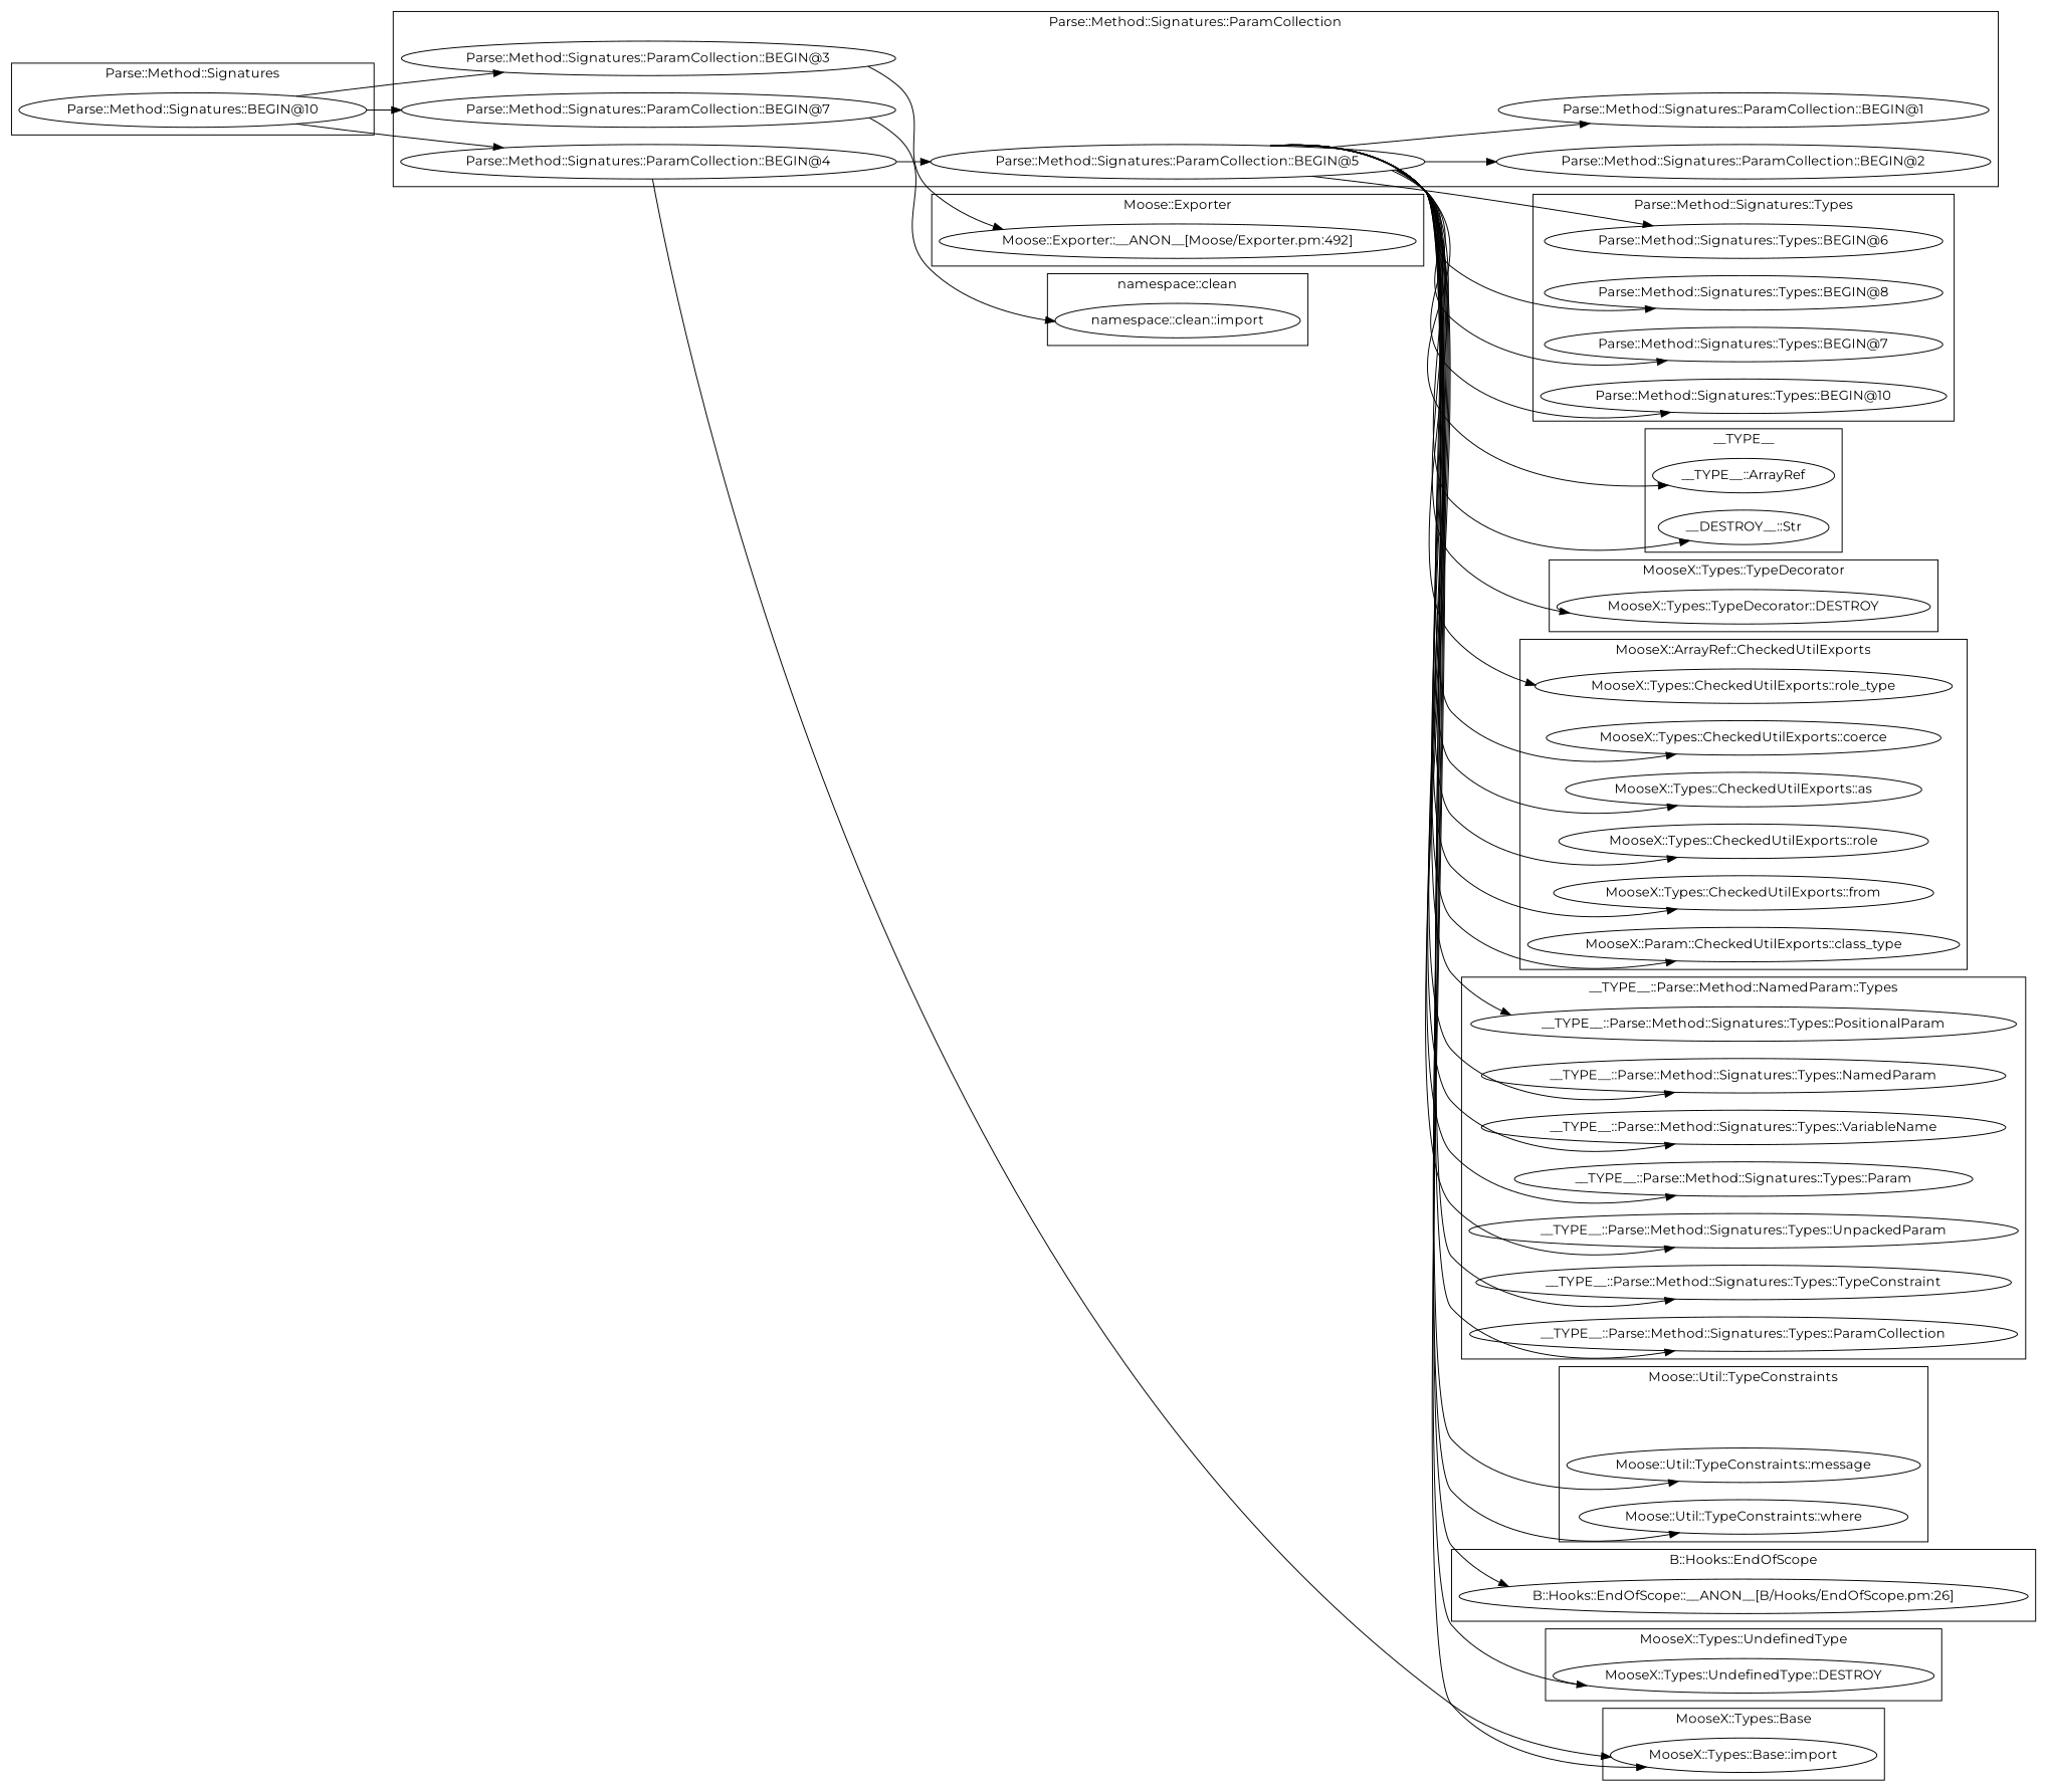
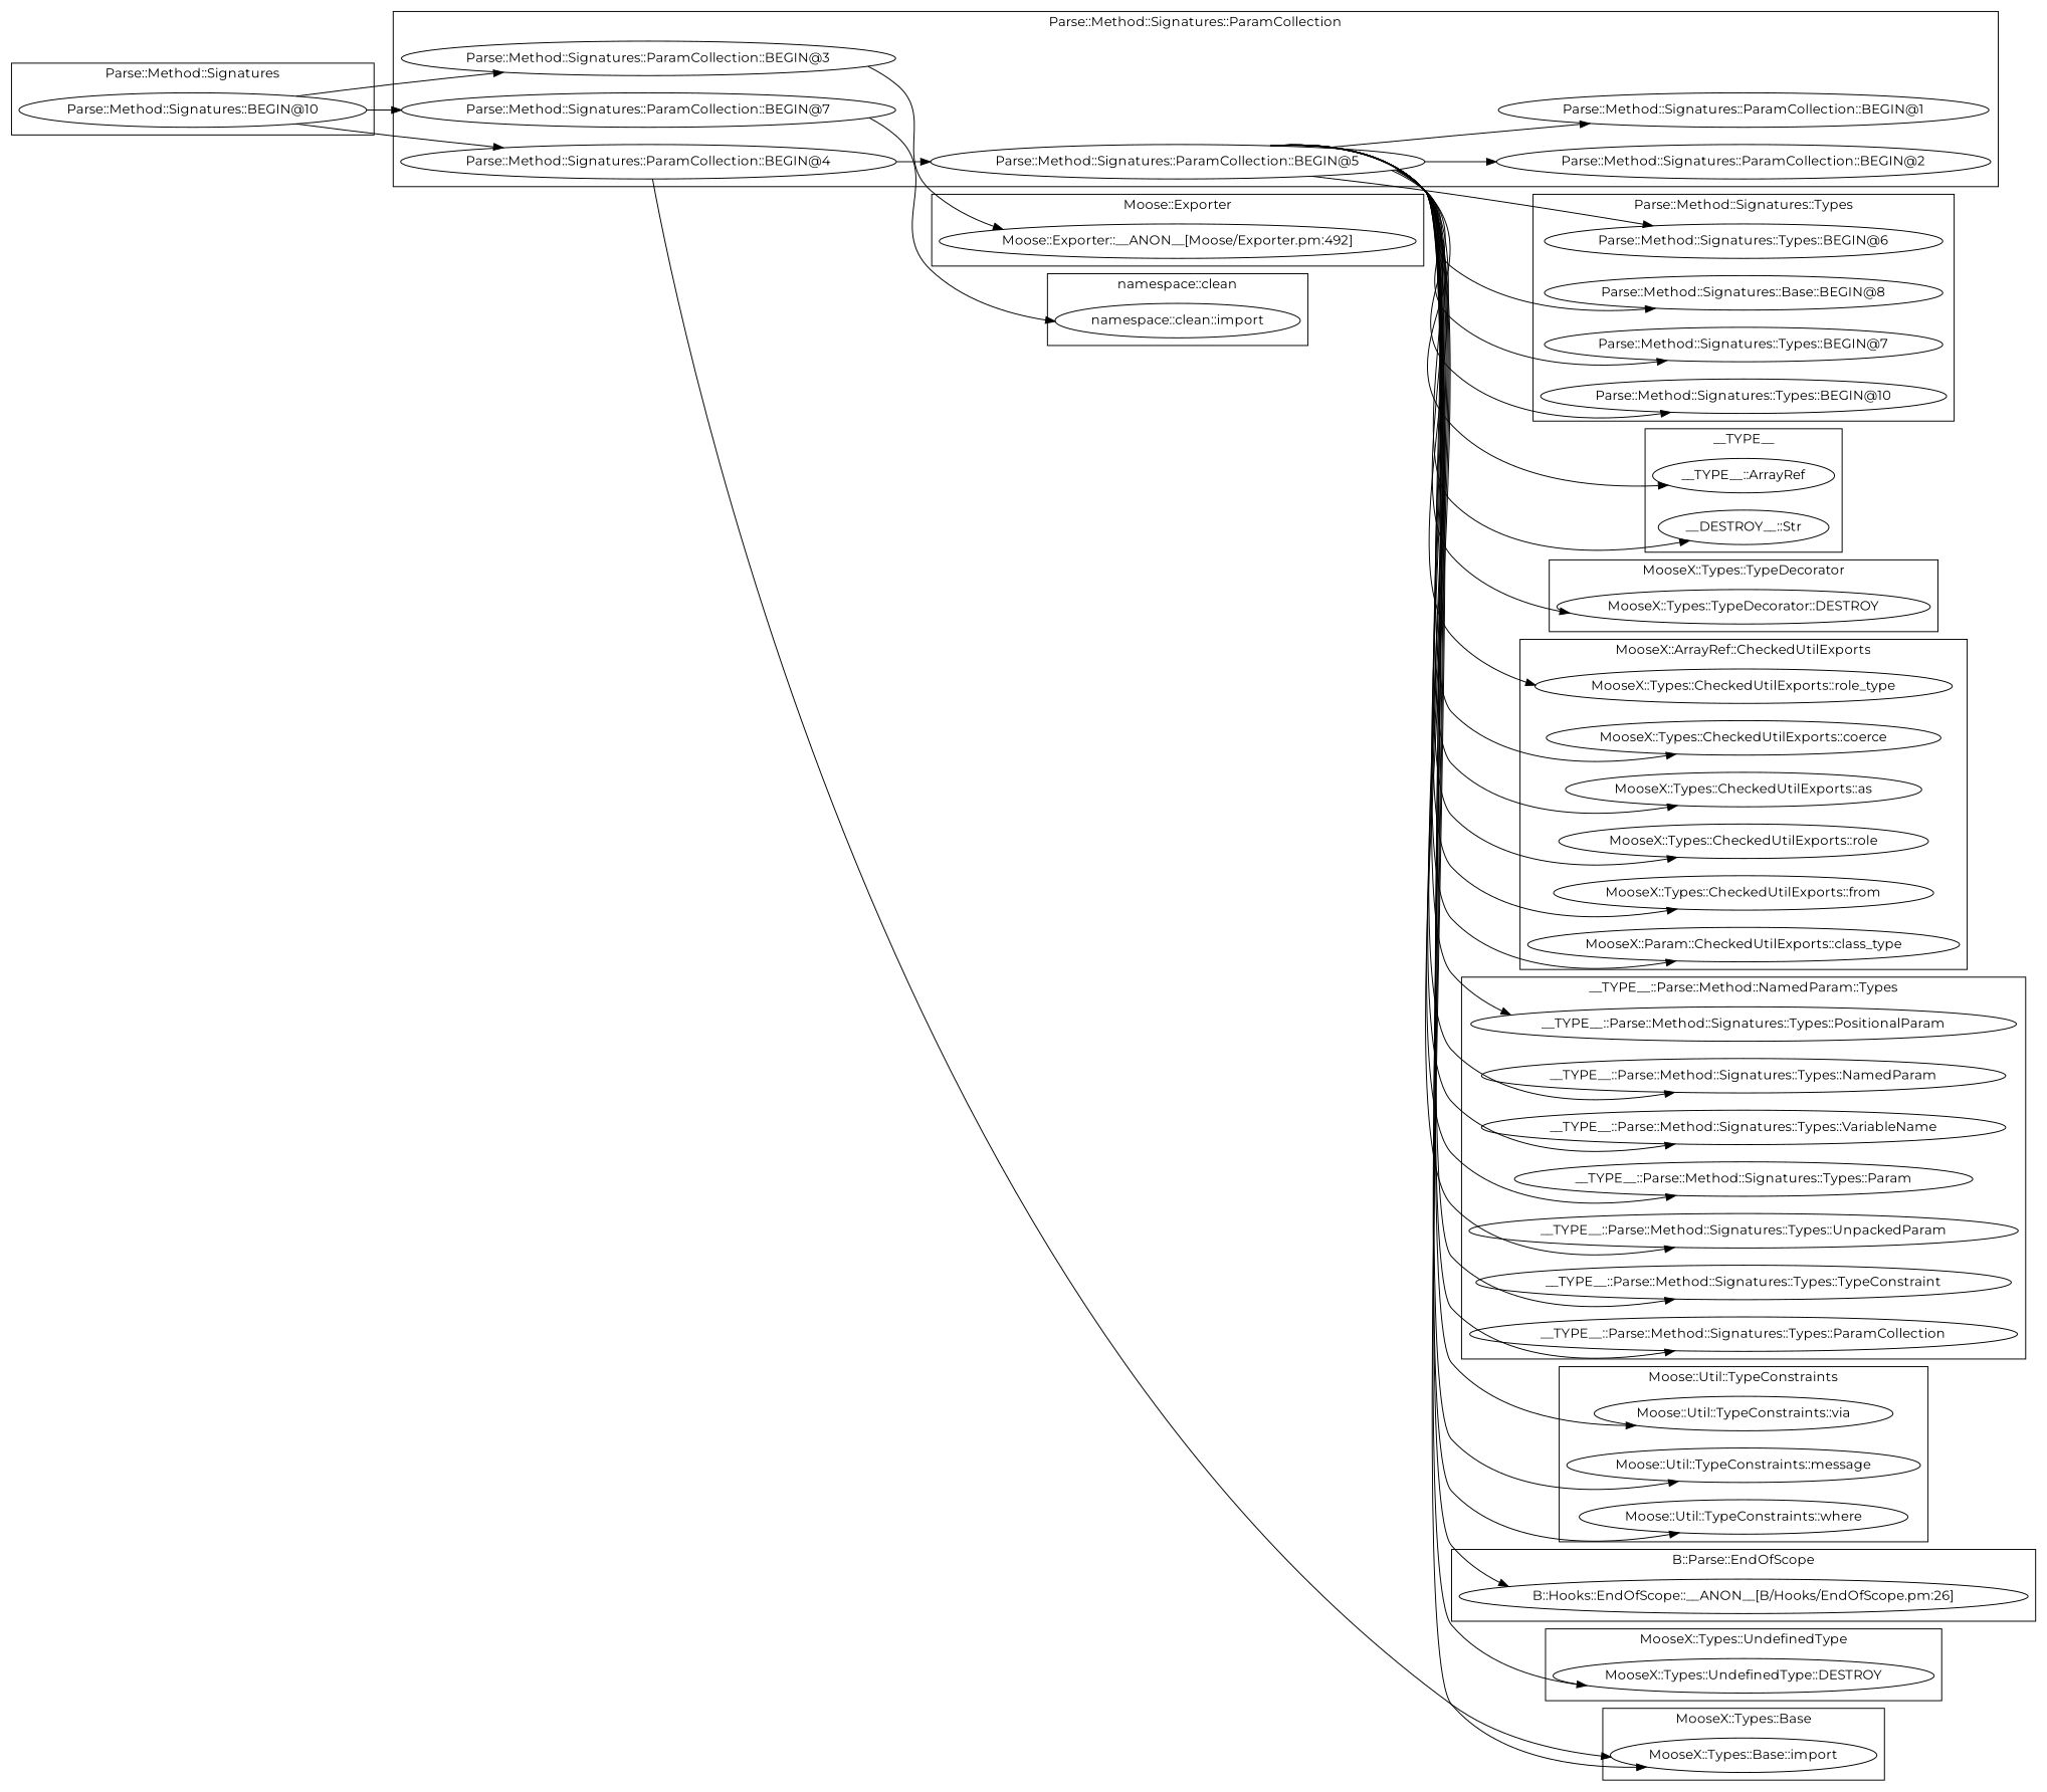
  digraph {
    fontname=Montserrat
    rankdir=LR
    node [fontname=Montserrat]
    edge [fontname=Montserrat]
    "namespace::clean::import"
    "Parse::Method::Signatures::Types::BEGIN@6"
-   "Parse::Method::Signatures::Types::BEGIN@8"
+   "Parse::Method::Signatures::Types::BEGIN@8" [label="Parse::Method::Signatures::Base::BEGIN@8"]
    "Parse::Method::Signatures::Types::BEGIN@7"
    "Parse::Method::Signatures::Types::BEGIN@10"
    "__TYPE__::ArrayRef"
    n7 [label="__DESTROY__::Str"]
    "Parse::Method::Signatures::BEGIN@10"
    "MooseX::Types::TypeDecorator::DESTROY"
    "Parse::Method::Signatures::ParamCollection::BEGIN@3"
    "Parse::Method::Signatures::ParamCollection::BEGIN@2"
    "Parse::Method::Signatures::ParamCollection::BEGIN@7"
    "Parse::Method::Signatures::ParamCollection::BEGIN@5"
    "Parse::Method::Signatures::ParamCollection::BEGIN@1"
    "Parse::Method::Signatures::ParamCollection::BEGIN@4"
    "MooseX::Types::CheckedUtilExports::as"
    n17 [label="MooseX::Types::CheckedUtilExports::role"]
    "MooseX::Types::CheckedUtilExports::from"
    n19 [label="MooseX::Param::CheckedUtilExports::class_type"]
    "MooseX::Types::CheckedUtilExports::role_type"
    "MooseX::Types::CheckedUtilExports::coerce"
    "MooseX::Types::Base::import"
    "__TYPE__::Parse::Method::Signatures::Types::PositionalParam"
    "__TYPE__::Parse::Method::Signatures::Types::NamedParam"
    "__TYPE__::Parse::Method::Signatures::Types::VariableName"
    "__TYPE__::Parse::Method::Signatures::Types::Param"
    "__TYPE__::Parse::Method::Signatures::Types::UnpackedParam"
    "__TYPE__::Parse::Method::Signatures::Types::TypeConstraint"
    "__TYPE__::Parse::Method::Signatures::Types::ParamCollection"
    "Moose::Exporter::__ANON__[Moose/Exporter.pm:492]"
    "Moose::Util::TypeConstraints::where"
+   "Moose::Util::TypeConstraints::via"
    "Moose::Util::TypeConstraints::message"
    "B::Hooks::EndOfScope::__ANON__[B/Hooks/EndOfScope.pm:26]"
    "MooseX::Types::UndefinedType::DESTROY"
    subgraph cluster_1 {
      label="namespace::clean"
      "namespace::clean::import"
    }
    subgraph cluster_2 {
      label="Parse::Method::Signatures::Types"
      "Parse::Method::Signatures::Types::BEGIN@6"
      "Parse::Method::Signatures::Types::BEGIN@8"
      "Parse::Method::Signatures::Types::BEGIN@7"
      "Parse::Method::Signatures::Types::BEGIN@10"
    }
    subgraph cluster_3 {
      label=__TYPE__
      "__TYPE__::ArrayRef"
      n7
    }
    subgraph cluster_4 {
      label="Parse::Method::Signatures"
      "Parse::Method::Signatures::BEGIN@10"
    }
    subgraph cluster_5 {
      label="MooseX::Types::TypeDecorator"
      "MooseX::Types::TypeDecorator::DESTROY"
    }
    subgraph cluster_6 {
      label="Parse::Method::Signatures::ParamCollection"
      "Parse::Method::Signatures::ParamCollection::BEGIN@3"
      "Parse::Method::Signatures::ParamCollection::BEGIN@2"
      "Parse::Method::Signatures::ParamCollection::BEGIN@7"
      "Parse::Method::Signatures::ParamCollection::BEGIN@5"
      "Parse::Method::Signatures::ParamCollection::BEGIN@1"
      "Parse::Method::Signatures::ParamCollection::BEGIN@4"
    }
    subgraph cluster_7 {
      label="MooseX::ArrayRef::CheckedUtilExports"
      "MooseX::Types::CheckedUtilExports::as"
      n17
      "MooseX::Types::CheckedUtilExports::from"
      n19
      "MooseX::Types::CheckedUtilExports::role_type"
      "MooseX::Types::CheckedUtilExports::coerce"
    }
    subgraph cluster_8 {
      label="MooseX::Types::Base"
      "MooseX::Types::Base::import"
    }
    subgraph cluster_9 {
      label="__TYPE__::Parse::Method::NamedParam::Types"
      "__TYPE__::Parse::Method::Signatures::Types::PositionalParam"
      "__TYPE__::Parse::Method::Signatures::Types::NamedParam"
      "__TYPE__::Parse::Method::Signatures::Types::VariableName"
      "__TYPE__::Parse::Method::Signatures::Types::Param"
      "__TYPE__::Parse::Method::Signatures::Types::UnpackedParam"
      "__TYPE__::Parse::Method::Signatures::Types::TypeConstraint"
      "__TYPE__::Parse::Method::Signatures::Types::ParamCollection"
    }
    subgraph cluster_10 {
      label="Moose::Exporter"
      "Moose::Exporter::__ANON__[Moose/Exporter.pm:492]"
    }
    subgraph cluster_11 {
      label="Moose::Util::TypeConstraints"
      "Moose::Util::TypeConstraints::where"
+     "Moose::Util::TypeConstraints::via"
      "Moose::Util::TypeConstraints::message"
    }
    subgraph cluster_12 {
-     label="B::Hooks::EndOfScope"
+     label="B::Parse::EndOfScope"
      "B::Hooks::EndOfScope::__ANON__[B/Hooks/EndOfScope.pm:26]"
    }
    subgraph cluster_13 {
      label="MooseX::Types::UndefinedType"
      "MooseX::Types::UndefinedType::DESTROY"
    }
    "Parse::Method::Signatures::BEGIN@10" -> "Parse::Method::Signatures::ParamCollection::BEGIN@3"
    "Parse::Method::Signatures::BEGIN@10" -> "Parse::Method::Signatures::ParamCollection::BEGIN@7"
    "Parse::Method::Signatures::BEGIN@10" -> "Parse::Method::Signatures::ParamCollection::BEGIN@4"
    "Parse::Method::Signatures::ParamCollection::BEGIN@3" -> "Moose::Exporter::__ANON__[Moose/Exporter.pm:492]"
    "Parse::Method::Signatures::ParamCollection::BEGIN@7" -> "namespace::clean::import"
    "Parse::Method::Signatures::ParamCollection::BEGIN@5" -> "Parse::Method::Signatures::Types::BEGIN@6"
    "Parse::Method::Signatures::ParamCollection::BEGIN@5" -> "Parse::Method::Signatures::Types::BEGIN@8"
    "Parse::Method::Signatures::ParamCollection::BEGIN@5" -> "Parse::Method::Signatures::Types::BEGIN@7"
    "Parse::Method::Signatures::ParamCollection::BEGIN@5" -> "Parse::Method::Signatures::Types::BEGIN@10"
    "Parse::Method::Signatures::ParamCollection::BEGIN@5" -> "__TYPE__::ArrayRef"
    "Parse::Method::Signatures::ParamCollection::BEGIN@5" -> n7
    "Parse::Method::Signatures::ParamCollection::BEGIN@5" -> "MooseX::Types::TypeDecorator::DESTROY"
    "Parse::Method::Signatures::ParamCollection::BEGIN@5" -> "Parse::Method::Signatures::ParamCollection::BEGIN@2"
    "Parse::Method::Signatures::ParamCollection::BEGIN@5" -> "Parse::Method::Signatures::ParamCollection::BEGIN@1"
    "Parse::Method::Signatures::ParamCollection::BEGIN@5" -> "MooseX::Types::CheckedUtilExports::as"
    "Parse::Method::Signatures::ParamCollection::BEGIN@5" -> n17
    "Parse::Method::Signatures::ParamCollection::BEGIN@5" -> "MooseX::Types::CheckedUtilExports::from"
    "Parse::Method::Signatures::ParamCollection::BEGIN@5" -> n19
    "Parse::Method::Signatures::ParamCollection::BEGIN@5" -> "MooseX::Types::CheckedUtilExports::role_type"
    "Parse::Method::Signatures::ParamCollection::BEGIN@5" -> "MooseX::Types::CheckedUtilExports::coerce"
    "Parse::Method::Signatures::ParamCollection::BEGIN@5" -> "MooseX::Types::Base::import"
    "Parse::Method::Signatures::ParamCollection::BEGIN@5" -> "__TYPE__::Parse::Method::Signatures::Types::PositionalParam"
    "Parse::Method::Signatures::ParamCollection::BEGIN@5" -> "__TYPE__::Parse::Method::Signatures::Types::NamedParam"
    "Parse::Method::Signatures::ParamCollection::BEGIN@5" -> "__TYPE__::Parse::Method::Signatures::Types::VariableName"
    "Parse::Method::Signatures::ParamCollection::BEGIN@5" -> "__TYPE__::Parse::Method::Signatures::Types::Param"
    "Parse::Method::Signatures::ParamCollection::BEGIN@5" -> "__TYPE__::Parse::Method::Signatures::Types::UnpackedParam"
    "Parse::Method::Signatures::ParamCollection::BEGIN@5" -> "__TYPE__::Parse::Method::Signatures::Types::TypeConstraint"
    "Parse::Method::Signatures::ParamCollection::BEGIN@5" -> "__TYPE__::Parse::Method::Signatures::Types::ParamCollection"
    "Parse::Method::Signatures::ParamCollection::BEGIN@5" -> "Moose::Util::TypeConstraints::where"
+   "Parse::Method::Signatures::ParamCollection::BEGIN@5" -> "Moose::Util::TypeConstraints::via"
    "Parse::Method::Signatures::ParamCollection::BEGIN@5" -> "Moose::Util::TypeConstraints::message"
    "Parse::Method::Signatures::ParamCollection::BEGIN@5" -> "B::Hooks::EndOfScope::__ANON__[B/Hooks/EndOfScope.pm:26]"
    "Parse::Method::Signatures::ParamCollection::BEGIN@5" -> "MooseX::Types::UndefinedType::DESTROY"
    "Parse::Method::Signatures::ParamCollection::BEGIN@4" -> "Parse::Method::Signatures::ParamCollection::BEGIN@5"
    "Parse::Method::Signatures::ParamCollection::BEGIN@4" -> "MooseX::Types::Base::import"
  }
